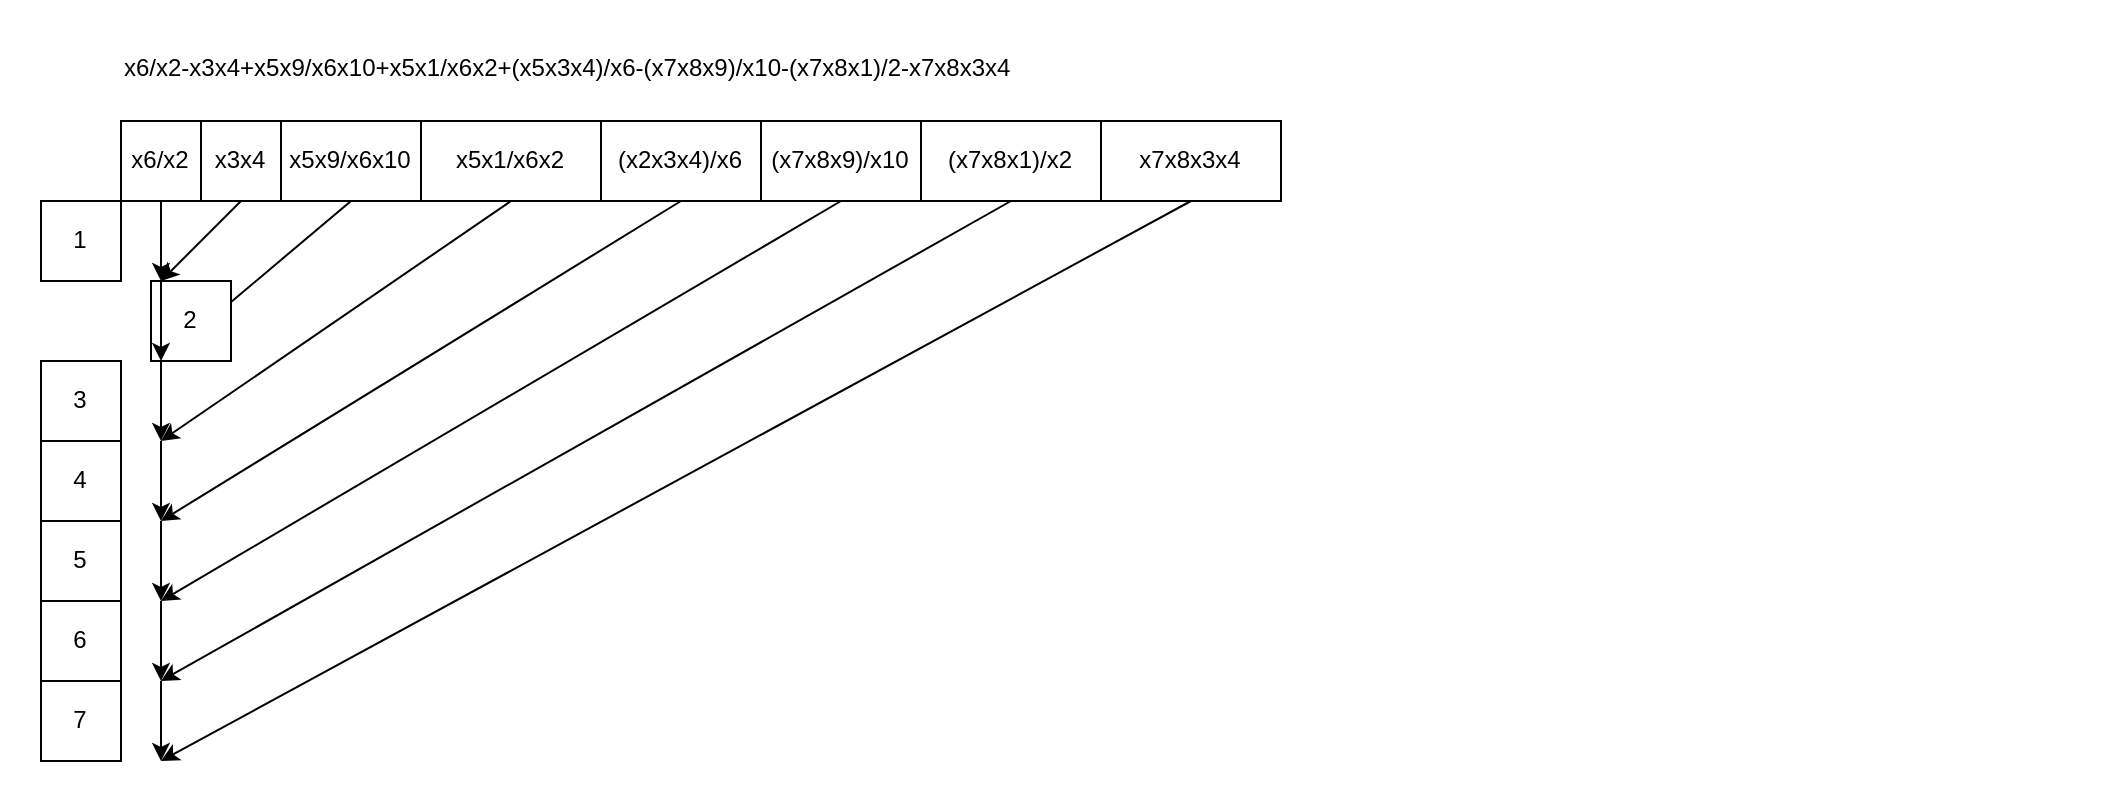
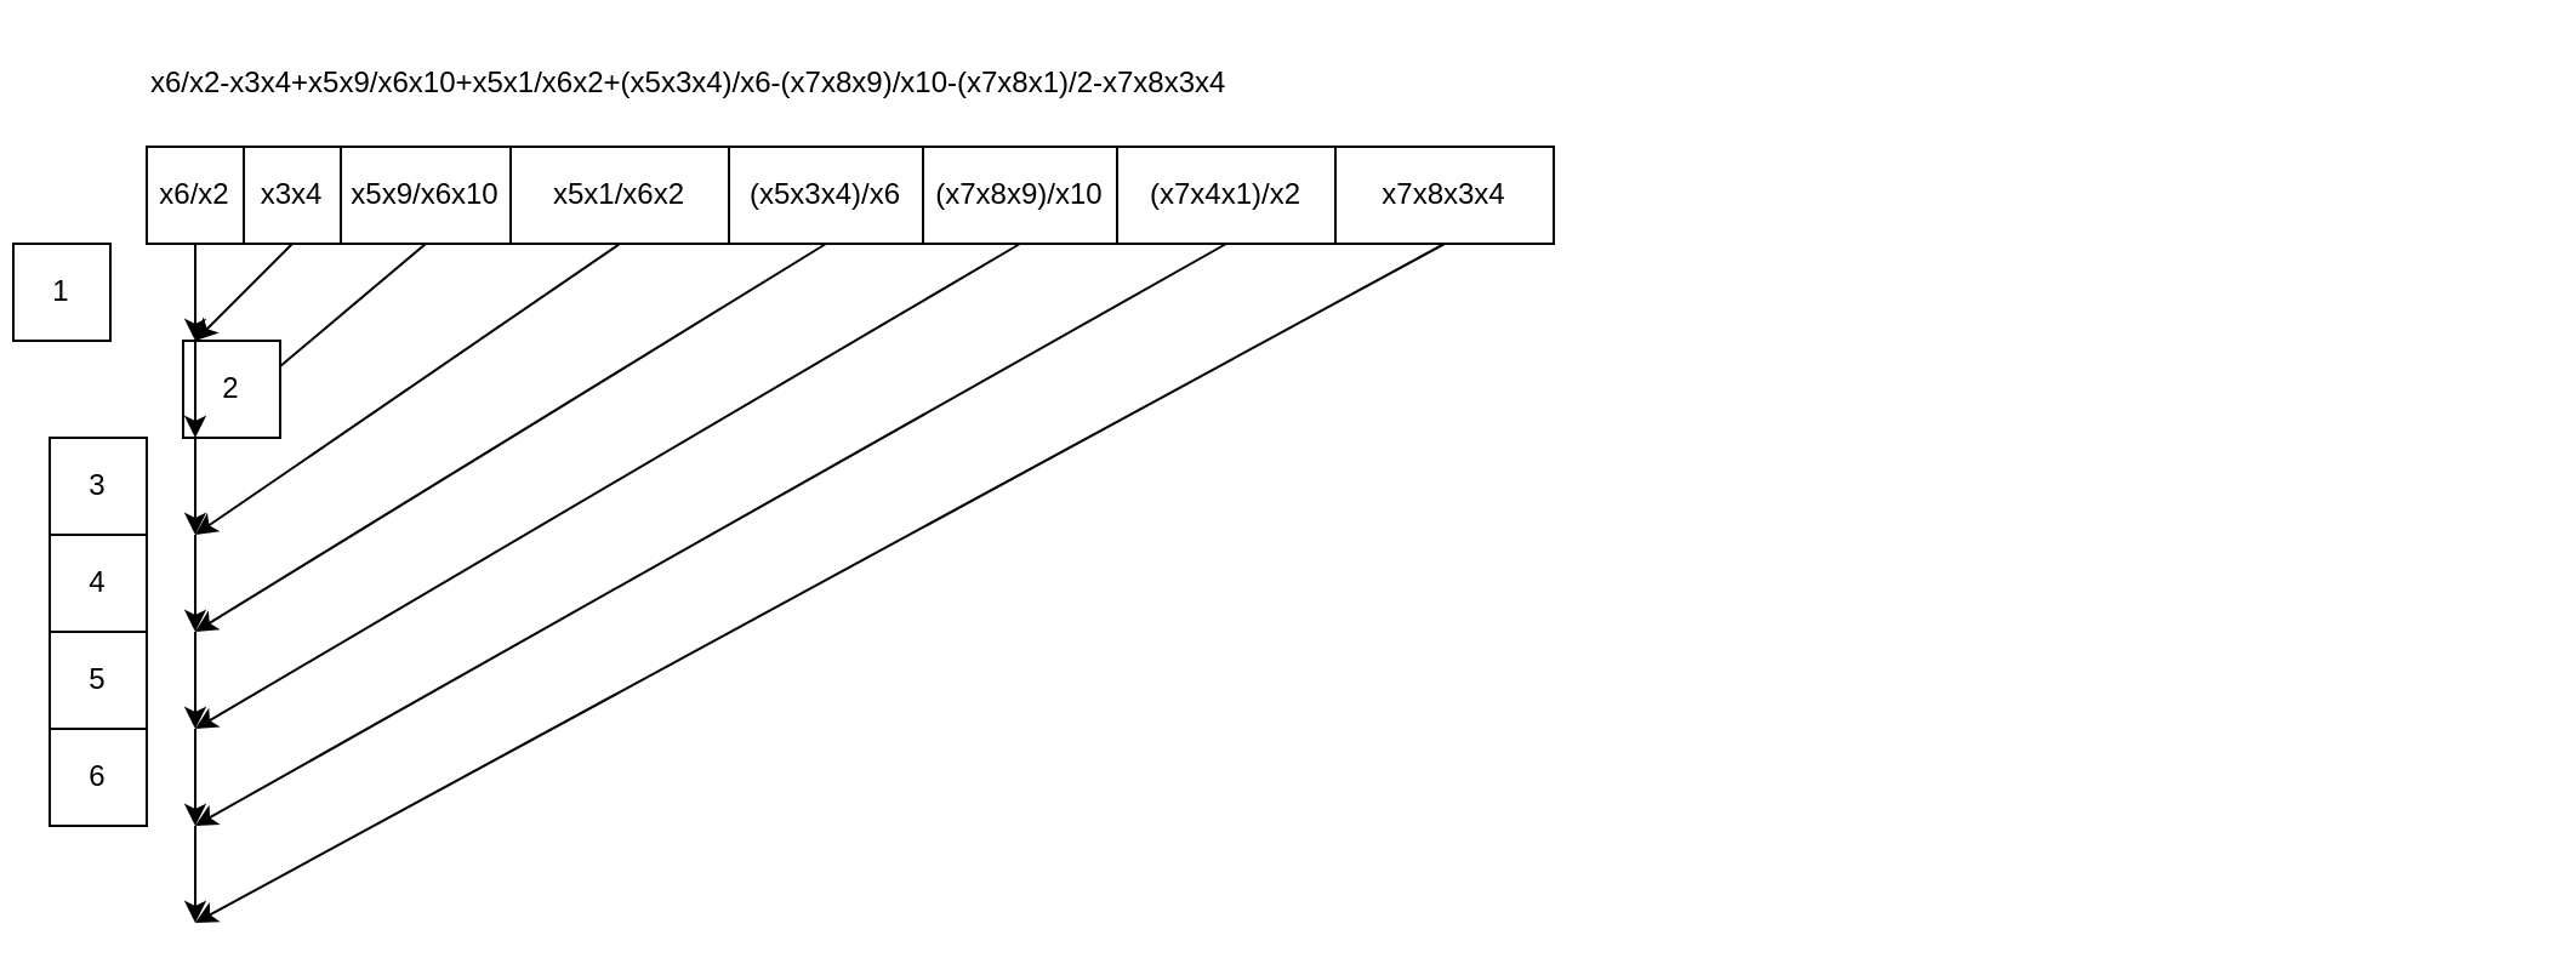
  <mxCell id="0" />
  <mxCell id="1" parent="0" />
  <mxCell id="2" value="x6/x2-x3x4+x5x9/x6x10+x5x1/x6x2+(x5x3x4)/x6-(x7x8x9)/x10-(x7x8x1)/2-x7x8x3x4" style="text;whiteSpace=wrap;" parent="1" vertex="1"><mxGeometry x="60" y="20" width="970" height="50" as="geometry" /></mxCell>
  <mxCell id="3" style="edgeStyle=none;rounded=0;orthogonalLoop=1;jettySize=auto;html=1;exitX=0.5;exitY=1;exitDx=0;exitDy=0;" parent="1" source="4" edge="1"><mxGeometry relative="1" as="geometry"><mxPoint x="80" y="140" as="targetPoint" /></mxGeometry></mxCell>
  <mxCell id="4" value="x6/x2" style="rounded=0;whiteSpace=wrap;html=1;" parent="1" vertex="1"><mxGeometry x="60" y="60" width="40" height="40" as="geometry" /></mxCell>
  <mxCell id="5" style="edgeStyle=none;rounded=0;orthogonalLoop=1;jettySize=auto;html=1;exitX=0.5;exitY=1;exitDx=0;exitDy=0;" parent="1" source="6" edge="1"><mxGeometry relative="1" as="geometry"><mxPoint x="80" y="140" as="targetPoint" /></mxGeometry></mxCell>
  <mxCell id="6" value="x3x4" style="rounded=0;whiteSpace=wrap;html=1;" parent="1" vertex="1"><mxGeometry x="100" y="60" width="40" height="40" as="geometry" /></mxCell>
  <mxCell id="7" style="edgeStyle=none;rounded=0;orthogonalLoop=1;jettySize=auto;html=1;exitX=0.5;exitY=1;exitDx=0;exitDy=0;" parent="1" source="8" edge="1"><mxGeometry relative="1" as="geometry"><mxPoint x="80" y="180" as="targetPoint" /></mxGeometry></mxCell>
  <mxCell id="8" value="x5x9/x6x10" style="rounded=0;whiteSpace=wrap;html=1;" parent="1" vertex="1"><mxGeometry x="140" y="60" width="70" height="40" as="geometry" /></mxCell>
  <mxCell id="9" style="edgeStyle=none;rounded=0;orthogonalLoop=1;jettySize=auto;html=1;exitX=0.5;exitY=1;exitDx=0;exitDy=0;" parent="1" source="10" edge="1"><mxGeometry relative="1" as="geometry"><mxPoint x="80" y="220" as="targetPoint" /></mxGeometry></mxCell>
  <mxCell id="10" value="x5x1/x6x2" style="rounded=0;whiteSpace=wrap;html=1;" parent="1" vertex="1"><mxGeometry x="210" y="60" width="90" height="40" as="geometry" /></mxCell>
  <mxCell id="11" style="edgeStyle=none;rounded=0;orthogonalLoop=1;jettySize=auto;html=1;exitX=0.5;exitY=1;exitDx=0;exitDy=0;" parent="1" source="12" edge="1"><mxGeometry relative="1" as="geometry"><mxPoint x="80" y="260" as="targetPoint" /></mxGeometry></mxCell>
- <mxCell id="12" value="(x2x3x4)/x6" style="rounded=0;whiteSpace=wrap;html=1;" parent="1" vertex="1"><mxGeometry x="300" y="60" width="80" height="40" as="geometry" /></mxCell>
+ <mxCell id="12" value="(x5x3x4)/x6" style="rounded=0;whiteSpace=wrap;html=1;" parent="1" vertex="1"><mxGeometry x="300" y="60" width="80" height="40" as="geometry" /></mxCell>
  <mxCell id="13" style="edgeStyle=none;rounded=0;orthogonalLoop=1;jettySize=auto;html=1;exitX=0.5;exitY=1;exitDx=0;exitDy=0;" parent="1" source="14" edge="1"><mxGeometry relative="1" as="geometry"><mxPoint x="80" y="300" as="targetPoint" /></mxGeometry></mxCell>
  <mxCell id="14" value="(x7x8x9)/x10" style="rounded=0;whiteSpace=wrap;html=1;" parent="1" vertex="1"><mxGeometry x="380" y="60" width="80" height="40" as="geometry" /></mxCell>
- <mxCell id="15" value="1" style="rounded=0;whiteSpace=wrap;html=1;" parent="1" vertex="1"><mxGeometry y="100" width="40" height="40" as="geometry" x="20" /></mxCell>
+ <mxCell id="15" value="1" style="rounded=0;whiteSpace=wrap;html=1;" parent="1" vertex="1"><mxGeometry x="5" y="100" width="40" height="40" as="geometry" /></mxCell>
  <mxCell id="16" value="2" style="rounded=0;whiteSpace=wrap;html=1;" parent="1" vertex="1"><mxGeometry x="75" y="140" width="40" height="40" as="geometry" /></mxCell>
  <mxCell id="17" value="3" style="rounded=0;whiteSpace=wrap;html=1;" parent="1" vertex="1"><mxGeometry y="180" width="40" height="40" as="geometry" x="20" /></mxCell>
  <mxCell id="18" value="4" style="rounded=0;whiteSpace=wrap;html=1;" parent="1" vertex="1"><mxGeometry y="220" width="40" height="40" as="geometry" x="20" /></mxCell>
  <mxCell id="19" value="5" style="rounded=0;whiteSpace=wrap;html=1;" parent="1" vertex="1"><mxGeometry y="260" width="40" height="40" as="geometry" x="20" /></mxCell>
  <mxCell id="20" value="6" style="rounded=0;whiteSpace=wrap;html=1;" parent="1" vertex="1"><mxGeometry y="300" width="40" height="40" as="geometry" x="20" /></mxCell>
- <mxCell id="21" value="7" style="rounded=0;whiteSpace=wrap;html=1;" parent="1" vertex="1"><mxGeometry y="340" width="40" height="40" as="geometry" x="20" /></mxCell>
  <mxCell id="22" style="edgeStyle=none;rounded=0;orthogonalLoop=1;jettySize=auto;html=1;exitX=0.5;exitY=1;exitDx=0;exitDy=0;" parent="1" source="23" edge="1"><mxGeometry relative="1" as="geometry"><mxPoint x="80" y="340" as="targetPoint" /></mxGeometry></mxCell>
- <mxCell id="23" value="(x7x8x1)/x2" style="rounded=0;whiteSpace=wrap;html=1;" parent="1" vertex="1"><mxGeometry x="460" y="60" width="90" height="40" as="geometry" /></mxCell>
+ <mxCell id="23" value="(x7x4x1)/x2" style="rounded=0;whiteSpace=wrap;html=1;" parent="1" vertex="1"><mxGeometry x="460" y="60" width="90" height="40" as="geometry" /></mxCell>
  <mxCell id="24" style="edgeStyle=none;rounded=0;orthogonalLoop=1;jettySize=auto;html=1;exitX=0.5;exitY=1;exitDx=0;exitDy=0;" parent="1" source="25" edge="1"><mxGeometry relative="1" as="geometry"><mxPoint x="80" y="380" as="targetPoint" /></mxGeometry></mxCell>
  <mxCell id="25" value="x7x8x3x4" style="rounded=0;whiteSpace=wrap;html=1;" parent="1" vertex="1"><mxGeometry x="550" y="60" width="90" height="40" as="geometry" /></mxCell>
  <mxCell id="26" value="" style="endArrow=classic;html=1;rounded=0;" parent="1" edge="1"><mxGeometry width="50" height="50" relative="1" as="geometry"><mxPoint x="80" y="140" as="sourcePoint" /><mxPoint x="80" y="180" as="targetPoint" /></mxGeometry></mxCell>
  <mxCell id="27" value="" style="endArrow=classic;html=1;rounded=0;" parent="1" edge="1"><mxGeometry width="50" height="50" relative="1" as="geometry"><mxPoint x="80" y="180" as="sourcePoint" /><mxPoint x="80" y="220" as="targetPoint" /></mxGeometry></mxCell>
  <mxCell id="28" value="" style="endArrow=classic;html=1;rounded=0;" parent="1" edge="1"><mxGeometry width="50" height="50" relative="1" as="geometry"><mxPoint x="80" y="220" as="sourcePoint" /><mxPoint x="80" y="260" as="targetPoint" /></mxGeometry></mxCell>
  <mxCell id="29" value="" style="endArrow=classic;html=1;rounded=0;" parent="1" edge="1"><mxGeometry width="50" height="50" relative="1" as="geometry"><mxPoint x="80" y="260" as="sourcePoint" /><mxPoint x="80" y="300" as="targetPoint" /></mxGeometry></mxCell>
  <mxCell id="30" value="" style="endArrow=classic;html=1;rounded=0;" parent="1" edge="1"><mxGeometry width="50" height="50" relative="1" as="geometry"><mxPoint x="80" y="300" as="sourcePoint" /><mxPoint x="80" y="340" as="targetPoint" /></mxGeometry></mxCell>
  <mxCell id="31" value="" style="endArrow=classic;html=1;rounded=0;" parent="1" edge="1"><mxGeometry width="50" height="50" relative="1" as="geometry"><mxPoint x="80" y="340" as="sourcePoint" /><mxPoint x="80" y="380" as="targetPoint" /></mxGeometry></mxCell>
